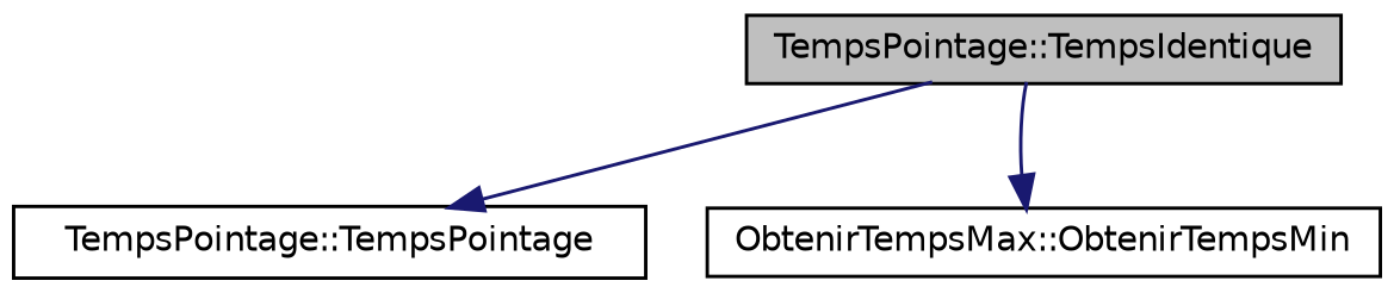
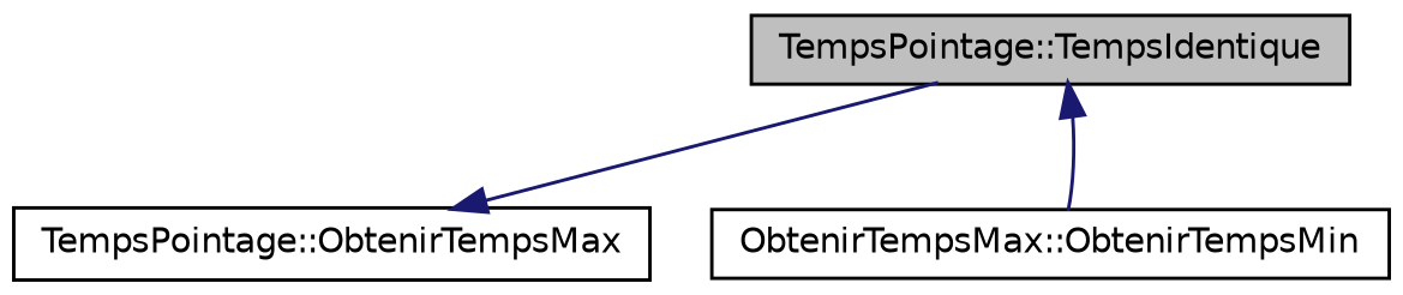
  digraph {
    rankdir=TB
    node [color=black fillcolor=white fontname=Helvetica fontsize=10 shape=record style=filled]
    edge [color=midnightblue fontname=Helvetica fontsize=10 labelfontname=Helvetica labelfontsize=10 style=solid]
    n1 [fillcolor=grey75 fontcolor=black height=0.2 label="TempsPointage::TempsIdentique" width=0.4]
-   n2 [height=0.2 label="TempsPointage::TempsPointage" width=0.4]
+   n2 [height=0.2 label="TempsPointage::ObtenirTempsMax" width=0.4]
    n3 [height=0.2 label="ObtenirTempsMax::ObtenirTempsMin" width=0.4]
    n1 -> n2
-   n1 -> n3
+   n3 -> n1
  }
